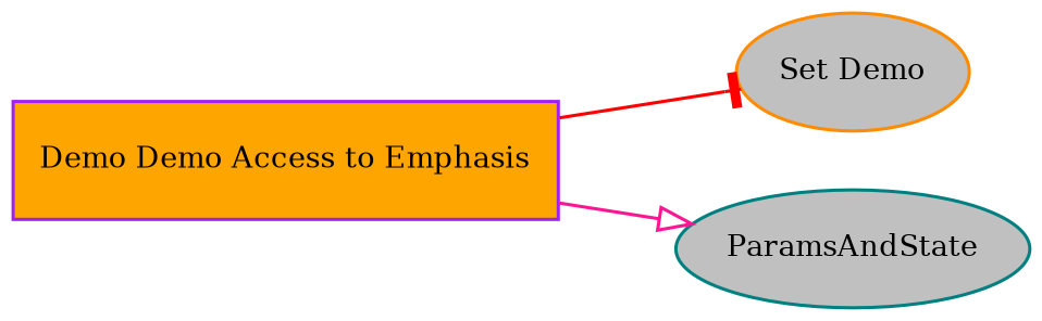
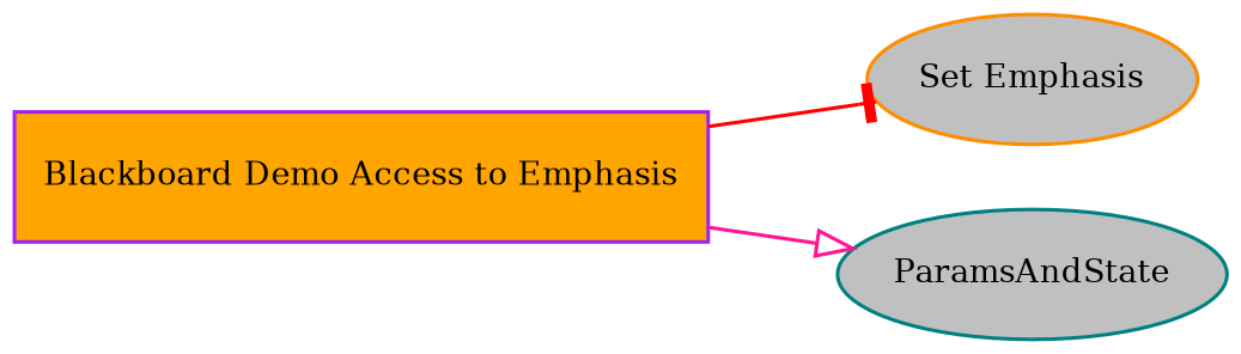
  digraph {
    fontname="times-roman"
    rankdir=LR
    node [fillcolor=gray fontcolor=black fontname="times-roman" fontsize=9 shape=ellipse style=filled]
    edge [fontname="times-roman"]
-   n1 [color=darkorange label="Set Demo"]
+   n1 [color=darkorange label="Set Emphasis"]
    n2 [color=teal label=ParamsAndState]
-   n3 [color=purple fillcolor=orange label="Demo Demo Access to Emphasis" shape=box]
+   n3 [color=purple fillcolor=orange label="Blackboard Demo Access to Emphasis" shape=box]
    subgraph sub_1 {
      label="children_of_Blackboard Demo Access to Emphasis"
      rank=same
      n1
      n2
    }
    n3 -> n1 [arrowhead=tee color=red]
    n3 -> n2 [arrowhead=onormal color=deeppink]
  }
